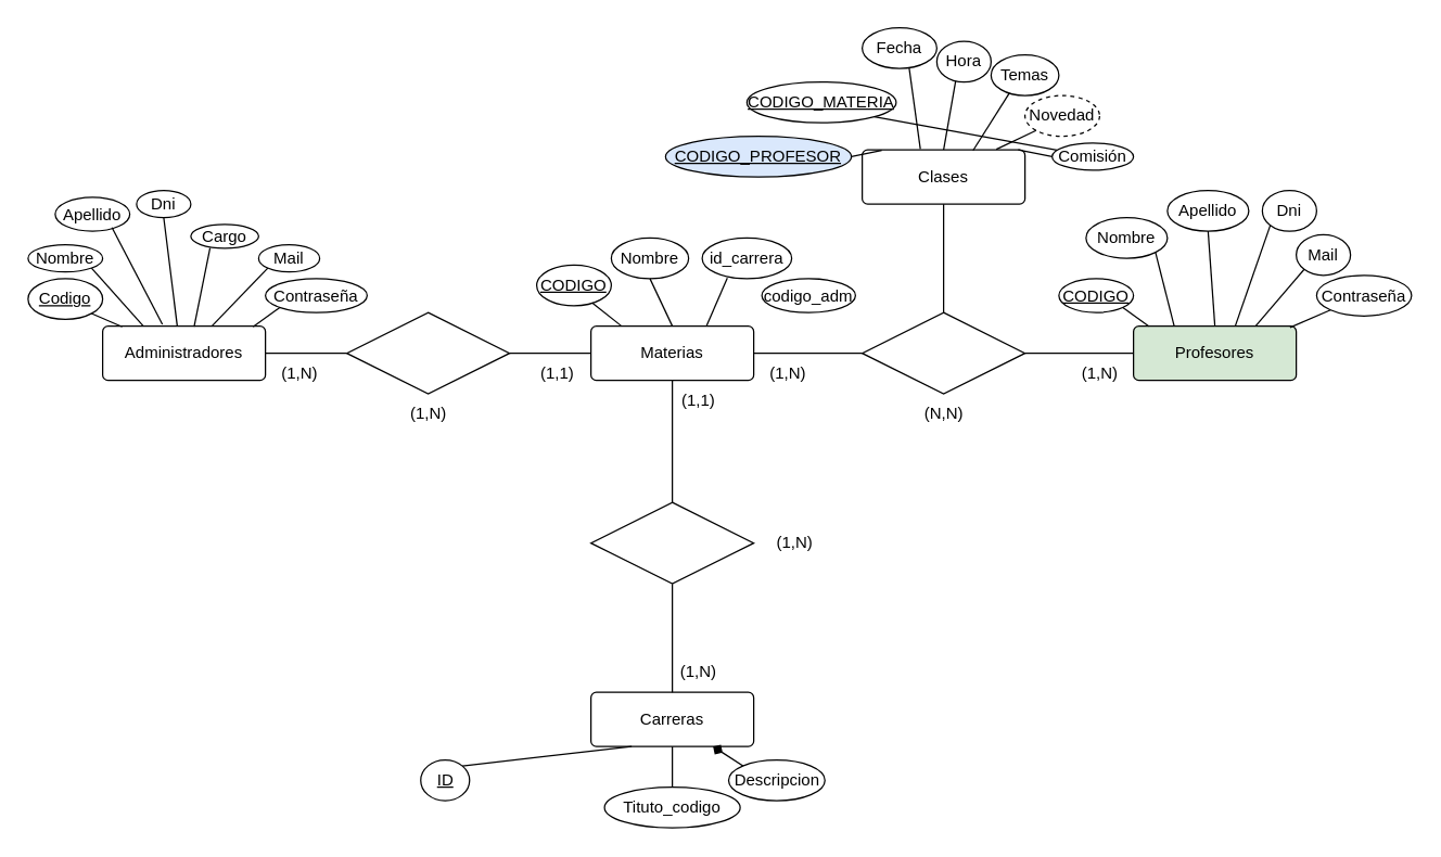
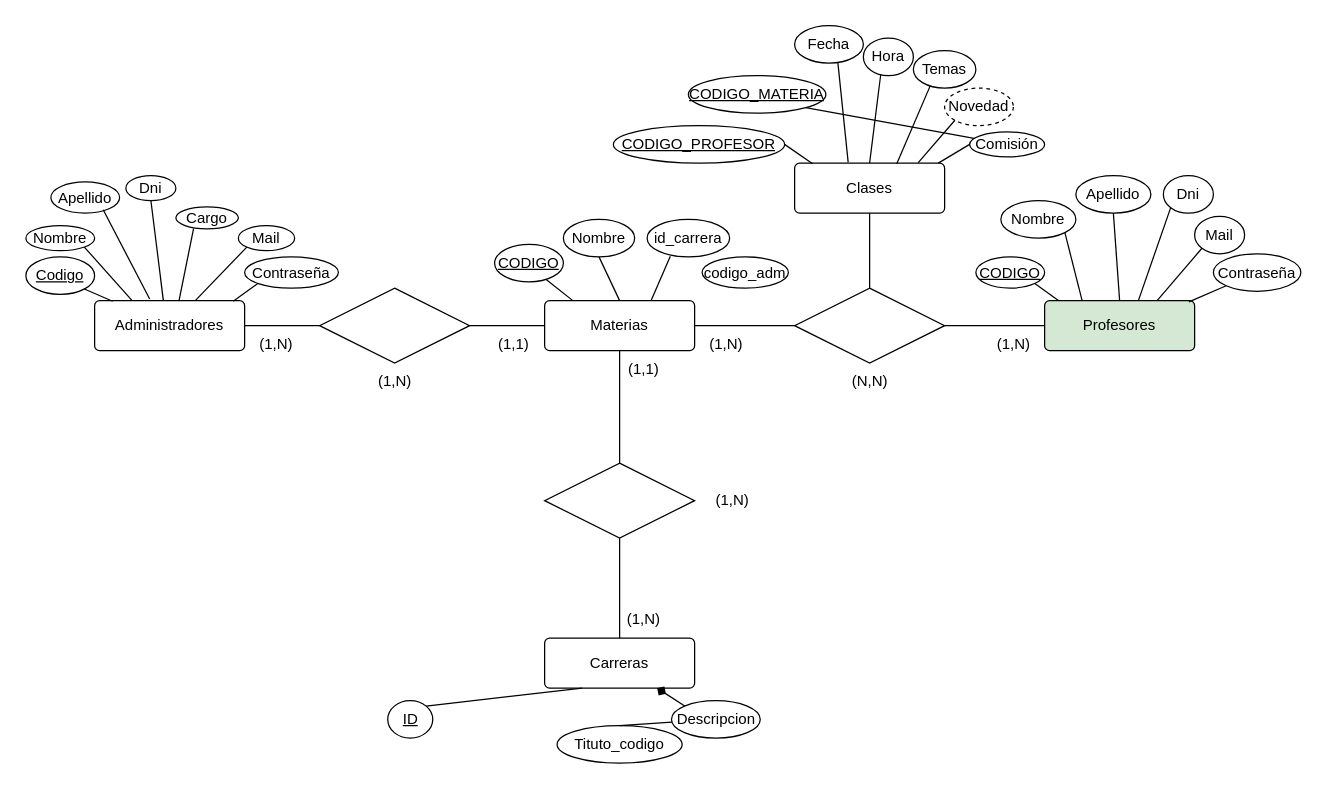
  <mxCell id="0" />
  <mxCell id="1" parent="0" />
  <mxCell id="2" value="Materias" style="rounded=1;arcSize=10;whiteSpace=wrap;html=1;align=center;" parent="1" vertex="1"><mxGeometry x="435" y="240" width="120" height="40" as="geometry" /></mxCell>
  <mxCell id="3" value="Administradores" style="rounded=1;arcSize=10;whiteSpace=wrap;html=1;align=center;" parent="1" vertex="1"><mxGeometry x="75" y="240" width="120" height="40" as="geometry" /></mxCell>
  <mxCell id="4" value="Profesores" style="rounded=1;arcSize=10;whiteSpace=wrap;html=1;align=center;fillColor=#d5e8d4;" parent="1" vertex="1"><mxGeometry x="835" y="240" width="120" height="40" as="geometry" /></mxCell>
  <mxCell id="5" value="" style="shape=rhombus;perimeter=rhombusPerimeter;whiteSpace=wrap;html=1;align=center;" parent="1" vertex="1"><mxGeometry x="635" y="230" width="120" height="60" as="geometry" /></mxCell>
  <mxCell id="6" value="" style="endArrow=none;html=1;rounded=0;exitX=1;exitY=0.5;exitDx=0;exitDy=0;entryX=0;entryY=0.5;entryDx=0;entryDy=0;" parent="1" source="2" target="5" edge="1"><mxGeometry relative="1" as="geometry"><mxPoint x="425" y="350" as="sourcePoint" /><mxPoint x="585" y="350" as="targetPoint" /></mxGeometry></mxCell>
  <mxCell id="7" value="" style="endArrow=none;html=1;rounded=0;entryX=0;entryY=0.5;entryDx=0;entryDy=0;exitX=1;exitY=0.5;exitDx=0;exitDy=0;" parent="1" source="5" target="4" edge="1"><mxGeometry relative="1" as="geometry"><mxPoint x="585" y="400" as="sourcePoint" /><mxPoint x="585" y="340" as="targetPoint" /></mxGeometry></mxCell>
  <mxCell id="8" value="(1,N)" style="text;html=1;align=center;verticalAlign=middle;resizable=0;points=[];autosize=1;strokeColor=none;fillColor=none;" parent="1" vertex="1"><mxGeometry x="785" y="260" width="50" height="30" as="geometry" /></mxCell>
  <mxCell id="9" value="(1,N)&lt;br&gt;" style="text;html=1;align=center;verticalAlign=middle;resizable=0;points=[];autosize=1;strokeColor=none;fillColor=none;" parent="1" vertex="1"><mxGeometry x="555" y="260" width="50" height="30" as="geometry" /></mxCell>
  <mxCell id="10" value="" style="shape=rhombus;perimeter=rhombusPerimeter;whiteSpace=wrap;html=1;align=center;" parent="1" vertex="1"><mxGeometry x="255" y="230" width="120" height="60" as="geometry" /></mxCell>
  <mxCell id="11" value="" style="endArrow=none;html=1;rounded=0;exitX=0;exitY=0.5;exitDx=0;exitDy=0;entryX=1;entryY=0.5;entryDx=0;entryDy=0;" parent="1" source="2" target="10" edge="1"><mxGeometry relative="1" as="geometry"><mxPoint x="585" y="290" as="sourcePoint" /><mxPoint x="585" y="340" as="targetPoint" /></mxGeometry></mxCell>
  <mxCell id="12" value="" style="endArrow=none;html=1;rounded=0;exitX=1;exitY=0.5;exitDx=0;exitDy=0;entryX=0;entryY=0.5;entryDx=0;entryDy=0;" parent="1" source="3" target="10" edge="1"><mxGeometry relative="1" as="geometry"><mxPoint x="595" y="300" as="sourcePoint" /><mxPoint x="595" y="350" as="targetPoint" /></mxGeometry></mxCell>
- <mxCell id="13" value="Clases" style="rounded=1;arcSize=10;whiteSpace=wrap;html=1;align=center;" parent="1" vertex="1"><mxGeometry x="635" y="110" width="120" height="40" as="geometry" /></mxCell>
+ <mxCell id="13" value="Clases" style="rounded=1;arcSize=10;whiteSpace=wrap;html=1;align=center;" parent="1" vertex="1"><mxGeometry x="635" y="130" width="120" height="40" as="geometry" /></mxCell>
  <mxCell id="14" value="" style="endArrow=none;html=1;rounded=0;exitX=0.5;exitY=0;exitDx=0;exitDy=0;entryX=0.5;entryY=1;entryDx=0;entryDy=0;" parent="1" source="5" target="13" edge="1"><mxGeometry relative="1" as="geometry"><mxPoint x="225" y="370" as="sourcePoint" /><mxPoint x="385" y="370" as="targetPoint" /></mxGeometry></mxCell>
  <mxCell id="15" value="(1,N)" style="text;html=1;align=center;verticalAlign=middle;resizable=0;points=[];autosize=1;strokeColor=none;fillColor=none;" parent="1" vertex="1"><mxGeometry x="195" y="260" width="50" height="30" as="geometry" /></mxCell>
  <mxCell id="16" value="(1,1)" style="text;html=1;align=center;verticalAlign=middle;resizable=0;points=[];autosize=1;strokeColor=none;fillColor=none;" parent="1" vertex="1"><mxGeometry x="385" y="260" width="50" height="30" as="geometry" /></mxCell>
  <mxCell id="17" value="(N,N)" style="text;html=1;align=center;verticalAlign=middle;resizable=0;points=[];autosize=1;strokeColor=none;fillColor=none;" parent="1" vertex="1"><mxGeometry x="670" y="290" width="50" height="30" as="geometry" /></mxCell>
  <mxCell id="18" value="(1,N)" style="text;html=1;align=center;verticalAlign=middle;resizable=0;points=[];autosize=1;strokeColor=none;fillColor=none;" parent="1" vertex="1"><mxGeometry x="290" y="290" width="50" height="30" as="geometry" /></mxCell>
  <mxCell id="19" value="Codigo" style="ellipse;whiteSpace=wrap;html=1;align=center;fontStyle=4;" parent="1" vertex="1"><mxGeometry x="20" y="205" width="55" height="30" as="geometry" /></mxCell>
  <mxCell id="20" value="Nombre" style="ellipse;whiteSpace=wrap;html=1;align=center;" parent="1" vertex="1"><mxGeometry x="20" y="180" width="55" height="20" as="geometry" /></mxCell>
  <mxCell id="21" value="Apellido" style="ellipse;whiteSpace=wrap;html=1;align=center;" parent="1" vertex="1"><mxGeometry x="40" y="145" width="55" height="25" as="geometry" /></mxCell>
  <mxCell id="22" value="Mail" style="ellipse;whiteSpace=wrap;html=1;align=center;" parent="1" vertex="1"><mxGeometry x="190" y="180" width="45" height="20" as="geometry" /></mxCell>
  <mxCell id="23" value="Contraseña" style="ellipse;whiteSpace=wrap;html=1;align=center;" parent="1" vertex="1"><mxGeometry x="195" y="205" width="75" height="25" as="geometry" /></mxCell>
  <mxCell id="24" value="CODIGO" style="ellipse;whiteSpace=wrap;html=1;align=center;fontStyle=4;" parent="1" vertex="1"><mxGeometry x="780" y="205" width="55" height="25" as="geometry" /></mxCell>
  <mxCell id="25" value="Nombre" style="ellipse;whiteSpace=wrap;html=1;align=center;" parent="1" vertex="1"><mxGeometry x="800" y="160" width="60" height="30" as="geometry" /></mxCell>
  <mxCell id="26" value="Apellido" style="ellipse;whiteSpace=wrap;html=1;align=center;" parent="1" vertex="1"><mxGeometry x="860" y="140" width="60" height="30" as="geometry" /></mxCell>
  <mxCell id="27" value="Mail" style="ellipse;whiteSpace=wrap;html=1;align=center;" parent="1" vertex="1"><mxGeometry x="955" y="172.5" width="40" height="30" as="geometry" /></mxCell>
  <mxCell id="28" value="Contraseña" style="ellipse;whiteSpace=wrap;html=1;align=center;" parent="1" vertex="1"><mxGeometry x="970" y="202.5" width="70" height="30" as="geometry" /></mxCell>
  <mxCell id="29" value="Nombre" style="ellipse;whiteSpace=wrap;html=1;align=center;" parent="1" vertex="1"><mxGeometry x="450" y="175" width="57" height="30" as="geometry" /></mxCell>
  <mxCell id="30" value="CODIGO" style="ellipse;whiteSpace=wrap;html=1;align=center;fontStyle=4;" parent="1" vertex="1"><mxGeometry x="395" y="195" width="55" height="30" as="geometry" /></mxCell>
  <mxCell id="31" value="id_carrera" style="ellipse;whiteSpace=wrap;html=1;align=center;" parent="1" vertex="1"><mxGeometry x="517" y="175" width="66" height="30" as="geometry" /></mxCell>
- <mxCell id="32" value="CODIGO_PROFESOR" style="ellipse;whiteSpace=wrap;html=1;align=center;fontStyle=4;fillColor=#dae8fc;" parent="1" vertex="1"><mxGeometry x="490" y="100" width="137" height="30" as="geometry" /></mxCell>
+ <mxCell id="32" value="CODIGO_PROFESOR" style="ellipse;whiteSpace=wrap;html=1;align=center;fontStyle=4;" parent="1" vertex="1"><mxGeometry x="490" y="100" width="137" height="30" as="geometry" /></mxCell>
  <mxCell id="33" value="CODIGO_MATERIA" style="ellipse;whiteSpace=wrap;html=1;align=center;fontStyle=4;" parent="1" vertex="1"><mxGeometry x="550" y="60" width="110" height="30" as="geometry" /></mxCell>
  <mxCell id="34" value="Fecha" style="ellipse;whiteSpace=wrap;html=1;align=center;" parent="1" vertex="1"><mxGeometry x="635" y="20" width="55" height="30" as="geometry" /></mxCell>
  <mxCell id="35" value="Hora" style="ellipse;whiteSpace=wrap;html=1;align=center;" parent="1" vertex="1"><mxGeometry x="690" y="30" width="40" height="30" as="geometry" /></mxCell>
  <mxCell id="36" value="Temas" style="ellipse;whiteSpace=wrap;html=1;align=center;" parent="1" vertex="1"><mxGeometry x="730" y="40" width="50" height="30" as="geometry" /></mxCell>
  <mxCell id="37" value="Novedad" style="ellipse;whiteSpace=wrap;html=1;align=center;dashed=1;" parent="1" vertex="1"><mxGeometry x="755" y="70" width="55" height="30" as="geometry" /></mxCell>
  <mxCell id="38" value="" style="endArrow=none;html=1;rounded=0;exitX=1;exitY=1;exitDx=0;exitDy=0;entryX=0.12;entryY=0.012;entryDx=0;entryDy=0;entryPerimeter=0;" parent="1" source="19" target="3" edge="1"><mxGeometry relative="1" as="geometry"><mxPoint x="100" y="210" as="sourcePoint" /><mxPoint x="260" y="210" as="targetPoint" /></mxGeometry></mxCell>
  <mxCell id="39" value="" style="endArrow=none;html=1;rounded=0;exitX=1;exitY=1;exitDx=0;exitDy=0;entryX=0.25;entryY=0;entryDx=0;entryDy=0;" parent="1" source="20" target="3" edge="1"><mxGeometry relative="1" as="geometry"><mxPoint x="88" y="236" as="sourcePoint" /><mxPoint x="99" y="250" as="targetPoint" /></mxGeometry></mxCell>
  <mxCell id="40" value="" style="endArrow=none;html=1;rounded=0;exitX=0.761;exitY=0.891;exitDx=0;exitDy=0;exitPerimeter=0;entryX=0.367;entryY=-0.032;entryDx=0;entryDy=0;entryPerimeter=0;" parent="1" source="21" target="3" edge="1"><mxGeometry relative="1" as="geometry"><mxPoint x="106" y="196" as="sourcePoint" /><mxPoint x="130" y="230" as="targetPoint" /></mxGeometry></mxCell>
  <mxCell id="41" value="" style="endArrow=none;html=1;rounded=0;exitX=0;exitY=1;exitDx=0;exitDy=0;entryX=0.671;entryY=0.001;entryDx=0;entryDy=0;entryPerimeter=0;" parent="1" source="22" target="3" edge="1"><mxGeometry relative="1" as="geometry"><mxPoint x="106" y="196" as="sourcePoint" /><mxPoint x="115" y="250" as="targetPoint" /></mxGeometry></mxCell>
  <mxCell id="42" value="" style="endArrow=none;html=1;rounded=0;exitX=0;exitY=1;exitDx=0;exitDy=0;entryX=0.924;entryY=0.011;entryDx=0;entryDy=0;entryPerimeter=0;" parent="1" source="23" target="3" edge="1"><mxGeometry relative="1" as="geometry"><mxPoint x="88" y="236" as="sourcePoint" /><mxPoint x="99" y="250" as="targetPoint" /></mxGeometry></mxCell>
  <mxCell id="43" value="" style="endArrow=none;html=1;rounded=0;exitX=0.745;exitY=0.933;exitDx=0;exitDy=0;exitPerimeter=0;entryX=0.186;entryY=-0.005;entryDx=0;entryDy=0;entryPerimeter=0;" parent="1" source="30" target="2" edge="1"><mxGeometry relative="1" as="geometry"><mxPoint x="440" y="230" as="sourcePoint" /><mxPoint x="600" y="230" as="targetPoint" /></mxGeometry></mxCell>
  <mxCell id="44" value="" style="endArrow=none;html=1;rounded=0;exitX=0.5;exitY=1;exitDx=0;exitDy=0;entryX=0.5;entryY=0;entryDx=0;entryDy=0;" parent="1" source="29" target="2" edge="1"><mxGeometry relative="1" as="geometry"><mxPoint x="446" y="233" as="sourcePoint" /><mxPoint x="467" y="250" as="targetPoint" /></mxGeometry></mxCell>
  <mxCell id="45" value="" style="endArrow=none;html=1;rounded=0;exitX=0.281;exitY=0.981;exitDx=0;exitDy=0;entryX=0.71;entryY=-0.004;entryDx=0;entryDy=0;entryPerimeter=0;exitPerimeter=0;" parent="1" source="31" target="2" edge="1"><mxGeometry relative="1" as="geometry"><mxPoint x="505" y="230" as="sourcePoint" /><mxPoint x="505" y="250" as="targetPoint" /></mxGeometry></mxCell>
  <mxCell id="46" value="" style="endArrow=none;html=1;rounded=0;exitX=1;exitY=0.5;exitDx=0;exitDy=0;entryX=0.12;entryY=0.012;entryDx=0;entryDy=0;entryPerimeter=0;" parent="1" source="32" target="13" edge="1"><mxGeometry relative="1" as="geometry"><mxPoint x="630" y="100" as="sourcePoint" /><mxPoint x="790" y="100" as="targetPoint" /></mxGeometry></mxCell>
  <mxCell id="47" value="" style="endArrow=none;html=1;rounded=0;exitX=1;exitY=1;exitDx=0;exitDy=0;" parent="1" source="33" target="75" edge="1"><mxGeometry relative="1" as="geometry"><mxPoint x="637" y="125" as="sourcePoint" /><mxPoint x="675" y="140" as="targetPoint" /></mxGeometry></mxCell>
  <mxCell id="48" value="" style="endArrow=none;html=1;rounded=0;exitX=0.629;exitY=0.987;exitDx=0;exitDy=0;entryX=0.357;entryY=-0.014;entryDx=0;entryDy=0;entryPerimeter=0;exitPerimeter=0;" parent="1" source="34" target="13" edge="1"><mxGeometry relative="1" as="geometry"><mxPoint x="670" y="85" as="sourcePoint" /><mxPoint x="675" y="140" as="targetPoint" /></mxGeometry></mxCell>
  <mxCell id="49" value="" style="endArrow=none;html=1;rounded=0;exitX=0.347;exitY=0.971;exitDx=0;exitDy=0;entryX=0.5;entryY=0;entryDx=0;entryDy=0;exitPerimeter=0;" parent="1" source="35" target="13" edge="1"><mxGeometry relative="1" as="geometry"><mxPoint x="673" y="60" as="sourcePoint" /><mxPoint x="688" y="139" as="targetPoint" /></mxGeometry></mxCell>
  <mxCell id="50" value="" style="endArrow=none;html=1;rounded=0;exitX=0.269;exitY=0.94;exitDx=0;exitDy=0;entryX=0.681;entryY=0.012;entryDx=0;entryDy=0;entryPerimeter=0;exitPerimeter=0;" parent="1" source="36" target="13" edge="1"><mxGeometry relative="1" as="geometry"><mxPoint x="718" y="56" as="sourcePoint" /><mxPoint x="705" y="140" as="targetPoint" /></mxGeometry></mxCell>
  <mxCell id="51" value="" style="endArrow=none;html=1;rounded=0;exitX=0;exitY=1;exitDx=0;exitDy=0;entryX=0.824;entryY=-0.01;entryDx=0;entryDy=0;entryPerimeter=0;" parent="1" source="37" target="13" edge="1"><mxGeometry relative="1" as="geometry"><mxPoint x="750" y="75" as="sourcePoint" /><mxPoint x="727" y="140" as="targetPoint" /></mxGeometry></mxCell>
  <mxCell id="52" value="" style="endArrow=none;html=1;rounded=0;exitX=1;exitY=1;exitDx=0;exitDy=0;entryX=0.094;entryY=0.002;entryDx=0;entryDy=0;entryPerimeter=0;" parent="1" source="24" target="4" edge="1"><mxGeometry relative="1" as="geometry"><mxPoint x="860" y="220" as="sourcePoint" /><mxPoint x="1020" y="220" as="targetPoint" /></mxGeometry></mxCell>
  <mxCell id="53" value="" style="endArrow=none;html=1;rounded=0;exitX=1;exitY=1;exitDx=0;exitDy=0;entryX=0.25;entryY=0;entryDx=0;entryDy=0;" parent="1" source="25" target="4" edge="1"><mxGeometry relative="1" as="geometry"><mxPoint x="848" y="241" as="sourcePoint" /><mxPoint x="875" y="250" as="targetPoint" /></mxGeometry></mxCell>
  <mxCell id="54" value="" style="endArrow=none;html=1;rounded=0;exitX=0.5;exitY=1;exitDx=0;exitDy=0;entryX=0.5;entryY=0;entryDx=0;entryDy=0;" parent="1" source="26" target="4" edge="1"><mxGeometry relative="1" as="geometry"><mxPoint x="866" y="201" as="sourcePoint" /><mxPoint x="890" y="250" as="targetPoint" /></mxGeometry></mxCell>
  <mxCell id="55" value="" style="endArrow=none;html=1;rounded=0;exitX=0;exitY=1;exitDx=0;exitDy=0;entryX=0.75;entryY=0;entryDx=0;entryDy=0;" parent="1" source="27" target="4" edge="1"><mxGeometry relative="1" as="geometry"><mxPoint x="905" y="180" as="sourcePoint" /><mxPoint x="905" y="250" as="targetPoint" /></mxGeometry></mxCell>
  <mxCell id="56" value="" style="endArrow=none;html=1;rounded=0;exitX=0;exitY=1;exitDx=0;exitDy=0;entryX=0.962;entryY=0.024;entryDx=0;entryDy=0;entryPerimeter=0;" parent="1" source="28" target="4" edge="1"><mxGeometry relative="1" as="geometry"><mxPoint x="954" y="201" as="sourcePoint" /><mxPoint x="935" y="250" as="targetPoint" /></mxGeometry></mxCell>
  <mxCell id="57" value="" style="shape=rhombus;perimeter=rhombusPerimeter;whiteSpace=wrap;html=1;align=center;" vertex="1" parent="1"><mxGeometry x="435" y="370" width="120" height="60" as="geometry" /></mxCell>
  <mxCell id="58" value="Carreras" style="rounded=1;arcSize=10;whiteSpace=wrap;html=1;align=center;" vertex="1" parent="1"><mxGeometry x="435" y="510" width="120" height="40" as="geometry" /></mxCell>
  <mxCell id="59" value="" style="endArrow=none;html=1;rounded=0;exitX=0.5;exitY=1;exitDx=0;exitDy=0;entryX=0.5;entryY=0;entryDx=0;entryDy=0;" edge="1" parent="1" source="2" target="57"><mxGeometry relative="1" as="geometry"><mxPoint x="400" y="360" as="sourcePoint" /><mxPoint x="560" y="360" as="targetPoint" /></mxGeometry></mxCell>
  <mxCell id="60" value="" style="endArrow=none;html=1;rounded=0;exitX=0.5;exitY=1;exitDx=0;exitDy=0;entryX=0.5;entryY=0;entryDx=0;entryDy=0;" edge="1" parent="1" source="57" target="58"><mxGeometry relative="1" as="geometry"><mxPoint x="505" y="290" as="sourcePoint" /><mxPoint x="505" y="380" as="targetPoint" /></mxGeometry></mxCell>
  <mxCell id="61" value="(1,1)" style="text;html=1;align=center;verticalAlign=middle;resizable=0;points=[];autosize=1;strokeColor=none;fillColor=none;" vertex="1" parent="1"><mxGeometry x="489" y="280" width="50" height="30" as="geometry" /></mxCell>
  <mxCell id="62" value="(1,N)&lt;br&gt;" style="text;html=1;align=center;verticalAlign=middle;resizable=0;points=[];autosize=1;strokeColor=none;fillColor=none;" vertex="1" parent="1"><mxGeometry x="489" y="480" width="50" height="30" as="geometry" /></mxCell>
  <mxCell id="63" value="(1,N)" style="text;html=1;align=center;verticalAlign=middle;resizable=0;points=[];autosize=1;strokeColor=none;fillColor=none;" vertex="1" parent="1"><mxGeometry x="560" y="385" width="50" height="30" as="geometry" /></mxCell>
  <mxCell id="64" value="Dni" style="ellipse;whiteSpace=wrap;html=1;align=center;" vertex="1" parent="1"><mxGeometry x="100" y="140" width="40" height="20" as="geometry" /></mxCell>
  <mxCell id="65" value="" style="endArrow=none;html=1;rounded=0;exitX=0.5;exitY=1;exitDx=0;exitDy=0;" edge="1" parent="1" source="64"><mxGeometry relative="1" as="geometry"><mxPoint x="140" y="200" as="sourcePoint" /><mxPoint x="130" y="240" as="targetPoint" /></mxGeometry></mxCell>
  <mxCell id="66" value="Cargo" style="ellipse;whiteSpace=wrap;html=1;align=center;" vertex="1" parent="1"><mxGeometry x="140" y="165" width="50" height="17.5" as="geometry" /></mxCell>
  <mxCell id="67" value="" style="endArrow=none;html=1;rounded=0;exitX=0.283;exitY=0.992;exitDx=0;exitDy=0;exitPerimeter=0;entryX=0.562;entryY=0.011;entryDx=0;entryDy=0;entryPerimeter=0;" edge="1" parent="1" source="66" target="3"><mxGeometry relative="1" as="geometry"><mxPoint x="140" y="210" as="sourcePoint" /><mxPoint x="300" y="210" as="targetPoint" /></mxGeometry></mxCell>
  <mxCell id="68" value="codigo_adm" style="ellipse;whiteSpace=wrap;html=1;align=center;" vertex="1" parent="1"><mxGeometry x="561" y="205" width="69" height="25" as="geometry" /></mxCell>
  <mxCell id="69" value="ID" style="ellipse;whiteSpace=wrap;html=1;align=center;fontStyle=4;" vertex="1" parent="1"><mxGeometry x="309.5" y="560" width="36" height="30" as="geometry" /></mxCell>
  <mxCell id="70" value="Tituto_codigo" style="ellipse;whiteSpace=wrap;html=1;align=center;" vertex="1" parent="1"><mxGeometry x="445" y="580" width="100" height="30" as="geometry" /></mxCell>
  <mxCell id="71" value="Descripcion" style="ellipse;whiteSpace=wrap;html=1;align=center;" vertex="1" parent="1"><mxGeometry x="536.5" y="560" width="71" height="30" as="geometry" /></mxCell>
  <mxCell id="72" value="" style="endArrow=none;html=1;rounded=0;exitX=1;exitY=0;exitDx=0;exitDy=0;entryX=0.25;entryY=1;entryDx=0;entryDy=0;" edge="1" parent="1" source="69" target="58"><mxGeometry relative="1" as="geometry"><mxPoint x="450" y="630" as="sourcePoint" /><mxPoint x="610" y="630" as="targetPoint" /></mxGeometry></mxCell>
- <mxCell id="73" value="" style="endArrow=none;html=1;rounded=0;exitX=0.5;exitY=0;exitDx=0;exitDy=0;entryX=0.5;entryY=1;entryDx=0;entryDy=0;" edge="1" parent="1" source="70" target="58"><mxGeometry relative="1" as="geometry"><mxPoint x="452" y="574" as="sourcePoint" /><mxPoint x="475" y="560" as="targetPoint" /></mxGeometry></mxCell>
+ <mxCell id="73" value="" style="endArrow=none;html=1;rounded=0;exitX=0.5;exitY=0;exitDx=0;exitDy=0;" edge="1" parent="1" source="70" target="71"><mxGeometry relative="1" as="geometry"><mxPoint x="452" y="574" as="sourcePoint" /><mxPoint x="475" y="560" as="targetPoint" /></mxGeometry></mxCell>
  <mxCell id="74" value="" style="endArrow=diamond;html=1;rounded=0;exitX=0;exitY=0;exitDx=0;exitDy=0;entryX=0.75;entryY=1;entryDx=0;entryDy=0;" edge="1" parent="1" source="71" target="58"><mxGeometry relative="1" as="geometry"><mxPoint x="452" y="574" as="sourcePoint" /><mxPoint x="475" y="560" as="targetPoint" /></mxGeometry></mxCell>
  <mxCell id="75" value="Comisión" style="ellipse;whiteSpace=wrap;html=1;align=center;" vertex="1" parent="1"><mxGeometry x="775" y="105" width="60" height="20" as="geometry" /></mxCell>
  <mxCell id="76" value="" style="endArrow=none;html=1;rounded=0;exitX=0;exitY=0.5;exitDx=0;exitDy=0;entryX=0.958;entryY=0;entryDx=0;entryDy=0;entryPerimeter=0;" edge="1" parent="1" source="75" target="13"><mxGeometry relative="1" as="geometry"><mxPoint x="773" y="106" as="sourcePoint" /><mxPoint x="744" y="140" as="targetPoint" /></mxGeometry></mxCell>
  <mxCell id="77" value="Dni" style="ellipse;whiteSpace=wrap;html=1;align=center;" vertex="1" parent="1"><mxGeometry x="930" y="140" width="40" height="30" as="geometry" /></mxCell>
  <mxCell id="78" value="" style="endArrow=none;html=1;rounded=0;exitX=0;exitY=1;exitDx=0;exitDy=0;" edge="1" parent="1" source="77"><mxGeometry relative="1" as="geometry"><mxPoint x="900" y="180" as="sourcePoint" /><mxPoint x="910" y="240" as="targetPoint" /></mxGeometry></mxCell>
